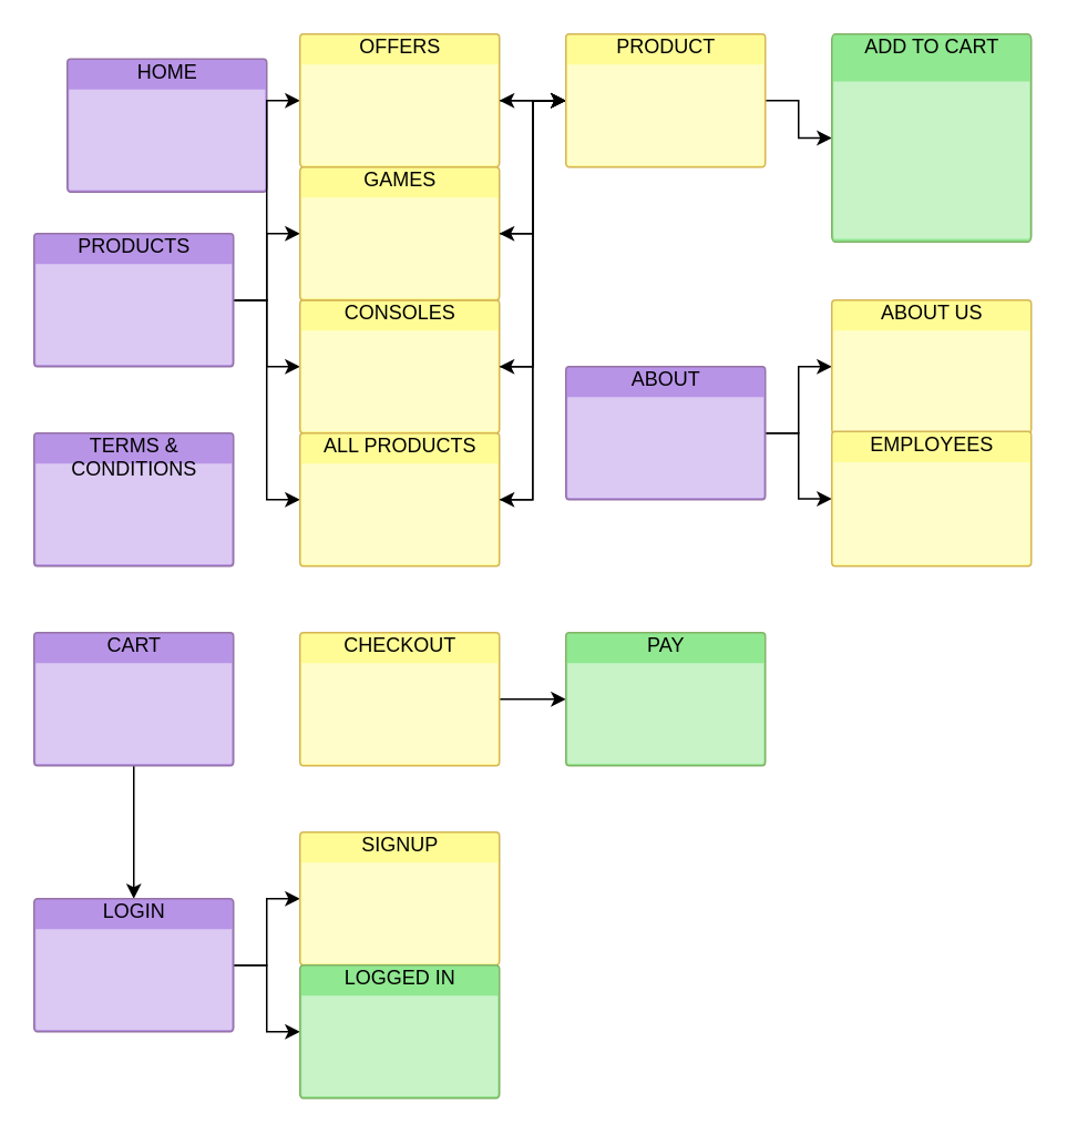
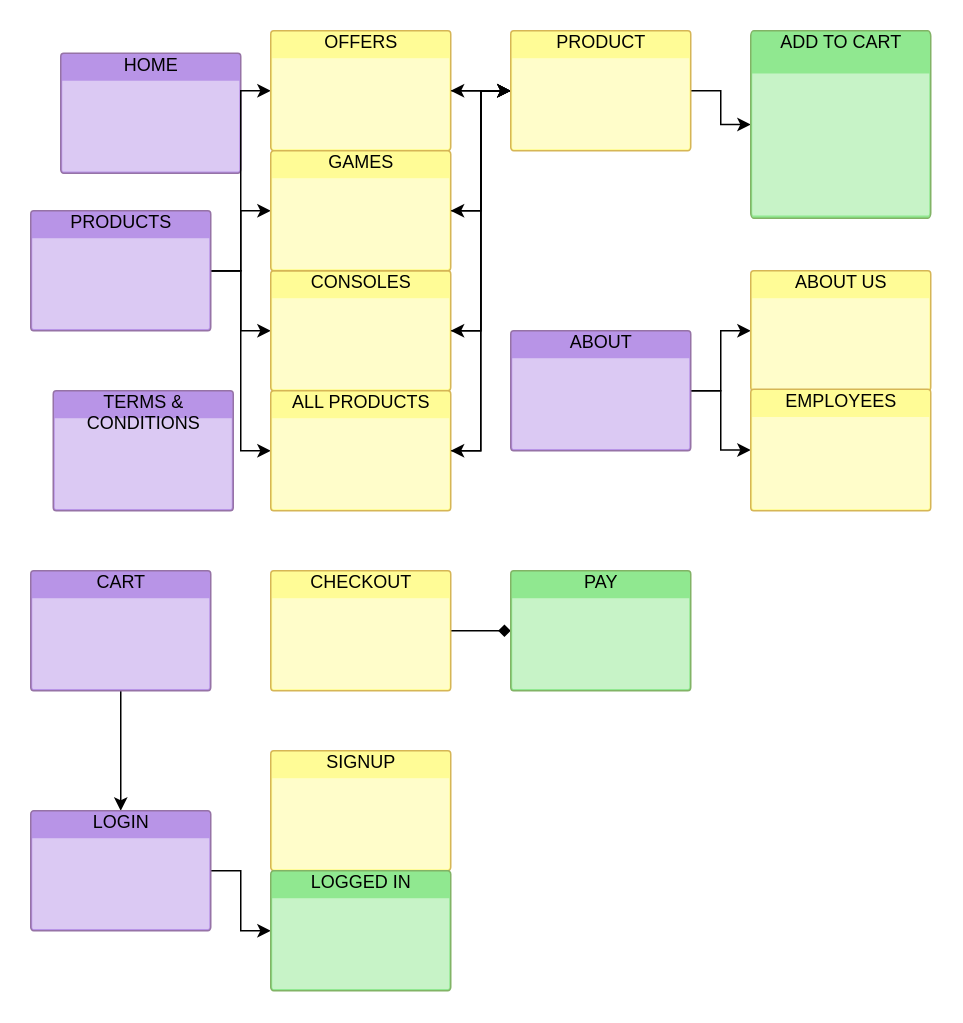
  <mxCell id="0" />
  <mxCell id="1" parent="0" />
  <mxCell id="2" value="HOME" style="html=1;strokeColor=#9673a6;fillColor=#B894E7;labelPosition=center;verticalLabelPosition=middle;verticalAlign=top;align=center;fontSize=12;outlineConnect=0;spacingTop=-6;shape=mxgraph.sitemap.page;" vertex="1" parent="1"><mxGeometry x="40" y="35" width="120" height="80" as="geometry" /></mxCell>
  <mxCell id="3" style="edgeStyle=orthogonalEdgeStyle;rounded=0;orthogonalLoop=1;jettySize=auto;html=1;" edge="1" parent="1" source="4" target="7"><mxGeometry relative="1" as="geometry" /></mxCell>
  <mxCell id="4" value="CART" style="html=1;strokeColor=#9673a6;fillColor=#B894E7;labelPosition=center;verticalLabelPosition=middle;verticalAlign=top;align=center;fontSize=12;outlineConnect=0;spacingTop=-6;shape=mxgraph.sitemap.page;" vertex="1" parent="1"><mxGeometry x="20" y="380" width="120" height="80" as="geometry" /></mxCell>
- <mxCell id="5" style="edgeStyle=orthogonalEdgeStyle;rounded=0;orthogonalLoop=1;jettySize=auto;html=1;" edge="1" parent="1" source="7" target="34"><mxGeometry relative="1" as="geometry" /></mxCell>
  <mxCell id="6" style="edgeStyle=orthogonalEdgeStyle;rounded=0;orthogonalLoop=1;jettySize=auto;html=1;" edge="1" parent="1" source="7" target="35"><mxGeometry relative="1" as="geometry" /></mxCell>
  <mxCell id="7" value="LOGIN" style="html=1;strokeColor=#9673a6;fillColor=#B894E7;labelPosition=center;verticalLabelPosition=middle;verticalAlign=top;align=center;fontSize=12;outlineConnect=0;spacingTop=-6;shape=mxgraph.sitemap.page;" vertex="1" parent="1"><mxGeometry x="20" y="540" width="120" height="80" as="geometry" /></mxCell>
  <mxCell id="8" style="edgeStyle=orthogonalEdgeStyle;rounded=0;orthogonalLoop=1;jettySize=auto;html=1;entryX=0;entryY=0.5;entryDx=0;entryDy=0;entryPerimeter=0;" edge="1" parent="1" source="12" target="17"><mxGeometry relative="1" as="geometry" /></mxCell>
  <mxCell id="9" style="edgeStyle=orthogonalEdgeStyle;rounded=0;orthogonalLoop=1;jettySize=auto;html=1;" edge="1" parent="1" source="12" target="23"><mxGeometry relative="1" as="geometry" /></mxCell>
  <mxCell id="10" style="edgeStyle=orthogonalEdgeStyle;rounded=0;orthogonalLoop=1;jettySize=auto;html=1;" edge="1" parent="1" source="12" target="19"><mxGeometry relative="1" as="geometry" /></mxCell>
  <mxCell id="11" style="edgeStyle=orthogonalEdgeStyle;rounded=0;orthogonalLoop=1;jettySize=auto;html=1;entryX=0;entryY=0.5;entryDx=0;entryDy=0;entryPerimeter=0;" edge="1" parent="1" source="12" target="21"><mxGeometry relative="1" as="geometry" /></mxCell>
  <mxCell id="12" value="PRODUCTS" style="html=1;strokeColor=#9673a6;fillColor=#B894E7;labelPosition=center;verticalLabelPosition=middle;verticalAlign=top;align=center;fontSize=12;outlineConnect=0;spacingTop=-6;shape=mxgraph.sitemap.page;" vertex="1" parent="1"><mxGeometry x="20" y="140" width="120" height="80" as="geometry" /></mxCell>
  <mxCell id="13" style="edgeStyle=orthogonalEdgeStyle;rounded=0;orthogonalLoop=1;jettySize=auto;html=1;entryX=0;entryY=0.5;entryDx=0;entryDy=0;entryPerimeter=0;" edge="1" parent="1" source="15" target="37"><mxGeometry relative="1" as="geometry" /></mxCell>
  <mxCell id="14" style="edgeStyle=orthogonalEdgeStyle;rounded=0;orthogonalLoop=1;jettySize=auto;html=1;" edge="1" parent="1" source="15" target="38"><mxGeometry relative="1" as="geometry" /></mxCell>
  <mxCell id="15" value="ABOUT" style="html=1;strokeColor=#9673a6;fillColor=#B894E7;labelPosition=center;verticalLabelPosition=middle;verticalAlign=top;align=center;fontSize=12;outlineConnect=0;spacingTop=-6;shape=mxgraph.sitemap.page;" vertex="1" parent="1"><mxGeometry x="340" y="220" width="120" height="80" as="geometry" /></mxCell>
  <mxCell id="16" style="edgeStyle=orthogonalEdgeStyle;rounded=0;orthogonalLoop=1;jettySize=auto;html=1;entryX=0;entryY=0.5;entryDx=0;entryDy=0;entryPerimeter=0;" edge="1" parent="1" source="17" target="29"><mxGeometry relative="1" as="geometry" /></mxCell>
  <mxCell id="17" value="OFFERS" style="html=1;strokeColor=#d6b656;fillColor=#FFFC96;labelPosition=center;verticalLabelPosition=middle;verticalAlign=top;align=center;fontSize=12;outlineConnect=0;spacingTop=-6;shape=mxgraph.sitemap.page;" vertex="1" parent="1"><mxGeometry x="180" y="20" width="120" height="80" as="geometry" /></mxCell>
  <mxCell id="18" style="edgeStyle=orthogonalEdgeStyle;rounded=0;orthogonalLoop=1;jettySize=auto;html=1;exitX=1;exitY=0.5;exitDx=0;exitDy=0;exitPerimeter=0;" edge="1" parent="1" source="19" target="29"><mxGeometry relative="1" as="geometry"><Array as="points"><mxPoint x="320" y="220" /><mxPoint x="320" y="60" /></Array></mxGeometry></mxCell>
  <mxCell id="19" value="CONSOLES" style="html=1;strokeColor=#d6b656;fillColor=#FFFC96;labelPosition=center;verticalLabelPosition=middle;verticalAlign=top;align=center;fontSize=12;outlineConnect=0;spacingTop=-6;shape=mxgraph.sitemap.page;" vertex="1" parent="1"><mxGeometry x="180" y="180" width="120" height="80" as="geometry" /></mxCell>
  <mxCell id="20" style="edgeStyle=orthogonalEdgeStyle;rounded=0;orthogonalLoop=1;jettySize=auto;html=1;exitX=1;exitY=0.5;exitDx=0;exitDy=0;exitPerimeter=0;" edge="1" parent="1" source="21" target="29"><mxGeometry relative="1" as="geometry"><Array as="points"><mxPoint x="320" y="300" /><mxPoint x="320" y="60" /></Array></mxGeometry></mxCell>
  <mxCell id="21" value="ALL PRODUCTS" style="html=1;strokeColor=#d6b656;fillColor=#FFFC96;labelPosition=center;verticalLabelPosition=middle;verticalAlign=top;align=center;fontSize=12;outlineConnect=0;spacingTop=-6;shape=mxgraph.sitemap.page;" vertex="1" parent="1"><mxGeometry x="180" y="260" width="120" height="80" as="geometry" /></mxCell>
  <mxCell id="22" style="edgeStyle=orthogonalEdgeStyle;rounded=0;orthogonalLoop=1;jettySize=auto;html=1;" edge="1" parent="1" source="23" target="29"><mxGeometry relative="1" as="geometry" /></mxCell>
  <mxCell id="23" value="GAMES" style="html=1;strokeColor=#d6b656;fillColor=#FFFC96;labelPosition=center;verticalLabelPosition=middle;verticalAlign=top;align=center;fontSize=12;outlineConnect=0;spacingTop=-6;shape=mxgraph.sitemap.page;" vertex="1" parent="1"><mxGeometry x="180" y="100" width="120" height="80" as="geometry" /></mxCell>
  <mxCell id="24" style="edgeStyle=orthogonalEdgeStyle;rounded=0;orthogonalLoop=1;jettySize=auto;html=1;entryX=1;entryY=0.5;entryDx=0;entryDy=0;entryPerimeter=0;" edge="1" parent="1" source="29" target="21"><mxGeometry relative="1" as="geometry" /></mxCell>
  <mxCell id="25" style="edgeStyle=orthogonalEdgeStyle;rounded=0;orthogonalLoop=1;jettySize=auto;html=1;entryX=1;entryY=0.5;entryDx=0;entryDy=0;entryPerimeter=0;" edge="1" parent="1" source="29" target="19"><mxGeometry relative="1" as="geometry" /></mxCell>
  <mxCell id="26" style="edgeStyle=orthogonalEdgeStyle;rounded=0;orthogonalLoop=1;jettySize=auto;html=1;entryX=1;entryY=0.5;entryDx=0;entryDy=0;entryPerimeter=0;" edge="1" parent="1" source="29" target="23"><mxGeometry relative="1" as="geometry" /></mxCell>
  <mxCell id="27" style="edgeStyle=orthogonalEdgeStyle;rounded=0;orthogonalLoop=1;jettySize=auto;html=1;entryX=1;entryY=0.5;entryDx=0;entryDy=0;entryPerimeter=0;" edge="1" parent="1" source="29" target="17"><mxGeometry relative="1" as="geometry" /></mxCell>
  <mxCell id="28" style="edgeStyle=orthogonalEdgeStyle;rounded=0;orthogonalLoop=1;jettySize=auto;html=1;entryX=0;entryY=0.5;entryDx=0;entryDy=0;entryPerimeter=0;" edge="1" parent="1" source="29" target="30"><mxGeometry relative="1" as="geometry" /></mxCell>
  <mxCell id="29" value="PRODUCT" style="html=1;strokeColor=#d6b656;fillColor=#FFFC96;labelPosition=center;verticalLabelPosition=middle;verticalAlign=top;align=center;fontSize=12;outlineConnect=0;spacingTop=-6;shape=mxgraph.sitemap.page;" vertex="1" parent="1"><mxGeometry x="340" y="20" width="120" height="80" as="geometry" /></mxCell>
  <mxCell id="30" value="ADD TO CART" style="html=1;strokeColor=#82b366;fillColor=#90E890;labelPosition=center;verticalLabelPosition=middle;verticalAlign=top;align=center;fontSize=12;outlineConnect=0;spacingTop=-6;shape=mxgraph.sitemap.page;" vertex="1" parent="1"><mxGeometry x="500" y="20" width="120" height="125" as="geometry" /></mxCell>
- <mxCell id="31" style="edgeStyle=orthogonalEdgeStyle;rounded=0;orthogonalLoop=1;jettySize=auto;html=1;" edge="1" parent="1" source="32" target="33"><mxGeometry relative="1" as="geometry" /></mxCell>
+ <mxCell id="31" style="edgeStyle=orthogonalEdgeStyle;rounded=0;orthogonalLoop=1;jettySize=auto;html=1;endArrow=diamond;" edge="1" parent="1" source="32" target="33"><mxGeometry relative="1" as="geometry" /></mxCell>
  <mxCell id="32" value="CHECKOUT" style="html=1;strokeColor=#d6b656;fillColor=#FFFC96;labelPosition=center;verticalLabelPosition=middle;verticalAlign=top;align=center;fontSize=12;outlineConnect=0;spacingTop=-6;shape=mxgraph.sitemap.page;" vertex="1" parent="1"><mxGeometry x="180" y="380" width="120" height="80" as="geometry" /></mxCell>
  <mxCell id="33" value="PAY" style="html=1;strokeColor=#82b366;fillColor=#90E890;labelPosition=center;verticalLabelPosition=middle;verticalAlign=top;align=center;fontSize=12;outlineConnect=0;spacingTop=-6;shape=mxgraph.sitemap.page;" vertex="1" parent="1"><mxGeometry x="340" y="380" width="120" height="80" as="geometry" /></mxCell>
  <mxCell id="34" value="SIGNUP" style="html=1;strokeColor=#d6b656;fillColor=#FFFC96;labelPosition=center;verticalLabelPosition=middle;verticalAlign=top;align=center;fontSize=12;outlineConnect=0;spacingTop=-6;shape=mxgraph.sitemap.page;" vertex="1" parent="1"><mxGeometry x="180" y="500" width="120" height="80" as="geometry" /></mxCell>
  <mxCell id="35" value="LOGGED IN" style="html=1;strokeColor=#82b366;fillColor=#90E890;labelPosition=center;verticalLabelPosition=middle;verticalAlign=top;align=center;fontSize=12;outlineConnect=0;spacingTop=-6;shape=mxgraph.sitemap.page;" vertex="1" parent="1"><mxGeometry x="180" y="580" width="120" height="80" as="geometry" /></mxCell>
- <mxCell id="36" value="TERMS &amp;amp;&lt;br&gt;CONDITIONS" style="html=1;strokeColor=#9673a6;fillColor=#B894E7;labelPosition=center;verticalLabelPosition=middle;verticalAlign=top;align=center;fontSize=12;outlineConnect=0;spacingTop=-6;shape=mxgraph.sitemap.page;" vertex="1" parent="1"><mxGeometry x="20" y="260" width="120" height="80" as="geometry" /></mxCell>
+ <mxCell id="36" value="TERMS &amp;amp;&lt;br&gt;CONDITIONS" style="html=1;strokeColor=#9673a6;fillColor=#B894E7;labelPosition=center;verticalLabelPosition=middle;verticalAlign=top;align=center;fontSize=12;outlineConnect=0;spacingTop=-6;shape=mxgraph.sitemap.page;" vertex="1" parent="1"><mxGeometry x="35" y="260" width="120" height="80" as="geometry" /></mxCell>
  <mxCell id="37" value="ABOUT US" style="html=1;strokeColor=#d6b656;fillColor=#FFFC96;labelPosition=center;verticalLabelPosition=middle;verticalAlign=top;align=center;fontSize=12;outlineConnect=0;spacingTop=-6;shape=mxgraph.sitemap.page;" vertex="1" parent="1"><mxGeometry x="500" y="180" width="120" height="80" as="geometry" /></mxCell>
  <mxCell id="38" value="EMPLOYEES" style="html=1;strokeColor=#d6b656;fillColor=#FFFC96;labelPosition=center;verticalLabelPosition=middle;verticalAlign=top;align=center;fontSize=12;outlineConnect=0;spacingTop=-6;shape=mxgraph.sitemap.page;" vertex="1" parent="1"><mxGeometry x="500" y="259" width="120" height="81" as="geometry" /></mxCell>
